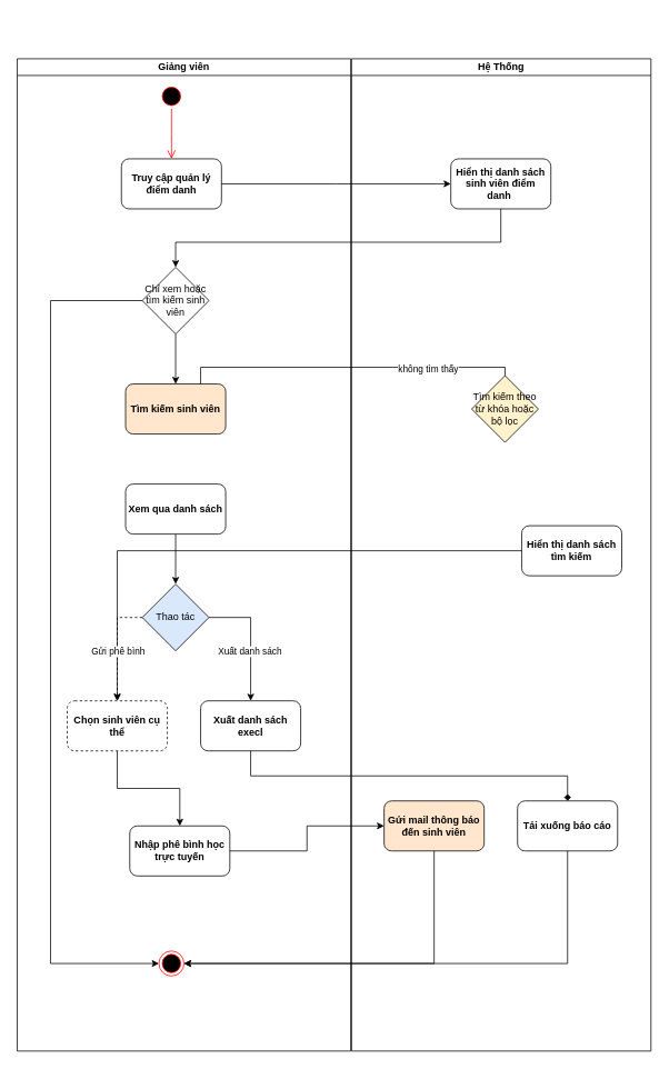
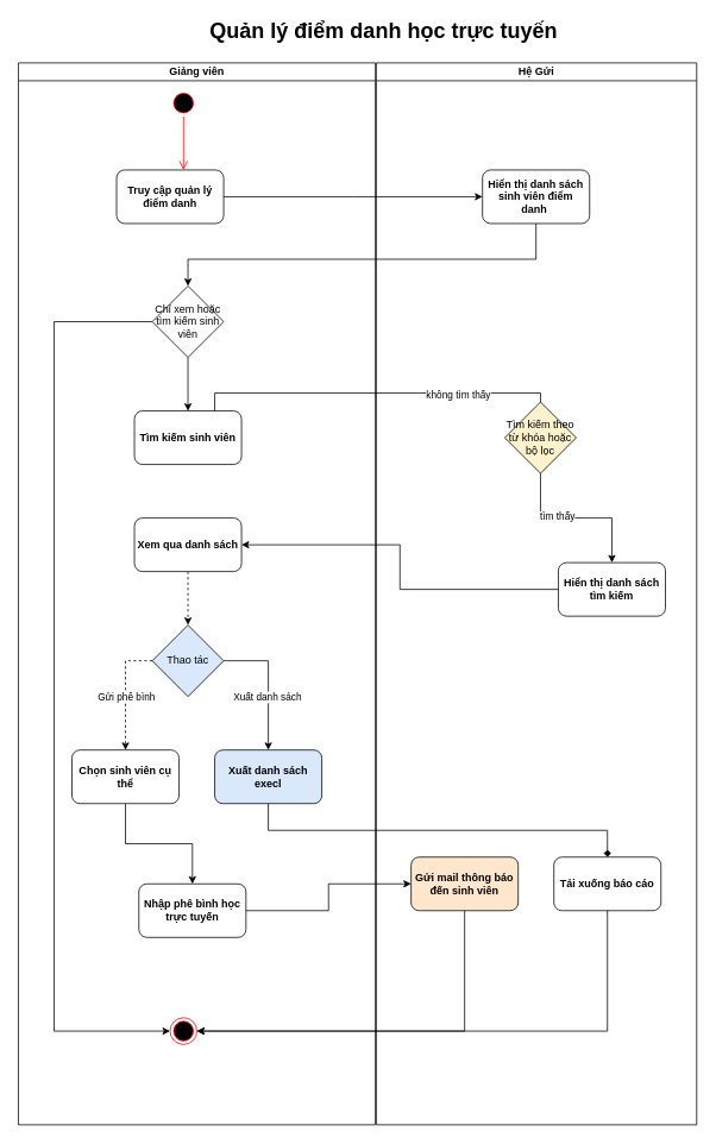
  <mxCell id="0" />
  <mxCell id="1" parent="0" />
+ <mxCell id="2" value="&lt;span style=&quot;font-size: 24px;&quot;&gt;Quản lý điểm danh học trực tuyến&lt;/span&gt;" style="text;html=1;align=center;verticalAlign=middle;whiteSpace=wrap;rounded=0;fontStyle=1" vertex="1" parent="1"><mxGeometry x="159" y="20" width="541" height="30" as="geometry" /></mxCell>
  <mxCell id="3" value="Giảng viên" style="swimlane;startSize=20;whiteSpace=wrap;html=1;fontStyle=1" vertex="1" parent="1"><mxGeometry x="20" y="70" width="400" height="1190" as="geometry" /></mxCell>
  <mxCell id="4" value="" style="ellipse;html=1;shape=startState;fillColor=#000000;strokeColor=#ff0000;fontStyle=1" vertex="1" parent="3"><mxGeometry x="170" y="30" width="30" height="30" as="geometry" /></mxCell>
  <mxCell id="5" value="" style="edgeStyle=orthogonalEdgeStyle;html=1;verticalAlign=bottom;endArrow=open;endSize=8;strokeColor=#ff0000;rounded=0;fontStyle=1" edge="1" parent="3" source="4"><mxGeometry relative="1" as="geometry"><mxPoint x="185" y="120" as="targetPoint" /></mxGeometry></mxCell>
- <mxCell id="6" value="Truy cập quản lý điểm danh" style="rounded=1;whiteSpace=wrap;html=1;fontStyle=1" vertex="1" parent="3"><mxGeometry x="125" y="120" width="120" height="60" as="geometry" /></mxCell>
+ <mxCell id="6" value="Truy cập quản lý điểm danh" style="rounded=1;whiteSpace=wrap;html=1;fontStyle=1" vertex="1" parent="3"><mxGeometry x="110" y="120" width="120" height="60" as="geometry" /></mxCell>
  <mxCell id="7" style="edgeStyle=orthogonalEdgeStyle;rounded=0;orthogonalLoop=1;jettySize=auto;html=1;" edge="1" parent="3" source="8" target="11"><mxGeometry relative="1" as="geometry"><Array as="points"><mxPoint x="40" y="290" /><mxPoint x="40" y="1085" /></Array></mxGeometry></mxCell>
  <mxCell id="8" value="Chỉ xem hoặc tìm kiếm sinh viên" style="rhombus;whiteSpace=wrap;html=1;" vertex="1" parent="3"><mxGeometry x="150" y="250" width="80" height="80" as="geometry" /></mxCell>
  <mxCell id="9" style="edgeStyle=orthogonalEdgeStyle;rounded=0;orthogonalLoop=1;jettySize=auto;html=1;" edge="1" parent="3" source="10" target="13"><mxGeometry relative="1" as="geometry" /></mxCell>
- <mxCell id="10" value="Chọn sinh viên cụ thể" style="rounded=1;whiteSpace=wrap;html=1;fontStyle=1;dashed=1;" vertex="1" parent="3"><mxGeometry x="60" y="770" width="120" height="60" as="geometry" /></mxCell>
+ <mxCell id="10" value="Chọn sinh viên cụ thể" style="rounded=1;whiteSpace=wrap;html=1;fontStyle=1" vertex="1" parent="3"><mxGeometry x="60" y="770" width="120" height="60" as="geometry" /></mxCell>
  <mxCell id="11" value="" style="ellipse;html=1;shape=endState;fillColor=#000000;strokeColor=#ff0000;" vertex="1" parent="3"><mxGeometry x="170" y="1070" width="30" height="30" as="geometry" /></mxCell>
- <mxCell id="12" value="Xuất danh sách execl" style="rounded=1;whiteSpace=wrap;html=1;fontStyle=1" vertex="1" parent="3"><mxGeometry x="220" y="770" width="120" height="60" as="geometry" /></mxCell>
+ <mxCell id="12" value="Xuất danh sách execl" style="rounded=1;whiteSpace=wrap;html=1;fontStyle=1;fillColor=#dae8fc;" vertex="1" parent="3"><mxGeometry x="220" y="770" width="120" height="60" as="geometry" /></mxCell>
  <mxCell id="13" value="Nhập phê bình học trực tuyến" style="rounded=1;whiteSpace=wrap;html=1;fontStyle=1" vertex="1" parent="3"><mxGeometry x="135" y="920" width="120" height="60" as="geometry" /></mxCell>
- <mxCell id="14" value="Hệ Thống" style="swimlane;startSize=20;whiteSpace=wrap;html=1;fontStyle=1" vertex="1" parent="1"><mxGeometry x="421" y="70" width="359" height="1190" as="geometry" /></mxCell>
+ <mxCell id="14" value="Hệ Gửi" style="swimlane;startSize=20;whiteSpace=wrap;html=1;fontStyle=1" vertex="1" parent="1"><mxGeometry x="421" y="70" width="359" height="1190" as="geometry" /></mxCell>
  <mxCell id="15" value="Hiển thị danh sách sinh viên điểm danh&amp;nbsp;" style="rounded=1;whiteSpace=wrap;html=1;fontStyle=1" vertex="1" parent="14"><mxGeometry x="119" y="120" width="120" height="60" as="geometry" /></mxCell>
- <mxCell id="16" value="Tìm kiếm sinh viên" style="rounded=1;whiteSpace=wrap;html=1;fontStyle=1;fillColor=#ffe6cc;" vertex="1" parent="14"><mxGeometry x="-271" y="390" width="120" height="60" as="geometry" /></mxCell>
- <mxCell id="17" style="edgeStyle=orthogonalEdgeStyle;rounded=0;orthogonalLoop=1;jettySize=auto;html=1;" edge="1" parent="14" source="18" target="19"><mxGeometry relative="1" as="geometry" /></mxCell>
+ <mxCell id="16" value="Tìm kiếm sinh viên" style="rounded=1;whiteSpace=wrap;html=1;fontStyle=1" vertex="1" parent="14"><mxGeometry x="-271" y="390" width="120" height="60" as="geometry" /></mxCell>
+ <mxCell id="17" style="edgeStyle=orthogonalEdgeStyle;rounded=0;orthogonalLoop=1;jettySize=auto;html=1;dashed=1;" edge="1" parent="14" source="18" target="19"><mxGeometry relative="1" as="geometry" /></mxCell>
  <mxCell id="18" value="Xem qua danh sách" style="rounded=1;whiteSpace=wrap;html=1;fontStyle=1" vertex="1" parent="14"><mxGeometry x="-271" y="510" width="120" height="60" as="geometry" /></mxCell>
  <mxCell id="19" value="Thao tác" style="rhombus;whiteSpace=wrap;html=1;fillColor=#dae8fc;" vertex="1" parent="14"><mxGeometry x="-251" y="630" width="80" height="80" as="geometry" /></mxCell>
+ <mxCell id="20" style="edgeStyle=orthogonalEdgeStyle;rounded=0;orthogonalLoop=1;jettySize=auto;html=1;" edge="1" parent="14" source="22" target="23"><mxGeometry relative="1" as="geometry" /></mxCell>
+ <mxCell id="21" value="tìm thấy" style="edgeLabel;html=1;align=center;verticalAlign=middle;resizable=0;points=[];" vertex="1" connectable="0" parent="20"><mxGeometry x="-0.24" y="2" relative="1" as="geometry"><mxPoint as="offset" /></mxGeometry></mxCell>
  <mxCell id="22" value="Tìm kiếm theo từ khóa hoặc bộ lọc" style="rhombus;whiteSpace=wrap;html=1;fillColor=#fff2cc;" vertex="1" parent="14"><mxGeometry x="144" y="380" width="80" height="80" as="geometry" /></mxCell>
  <mxCell id="23" value="Hiển thị danh sách tìm kiếm" style="rounded=1;whiteSpace=wrap;html=1;fontStyle=1" vertex="1" parent="14"><mxGeometry x="204" y="560" width="120" height="60" as="geometry" /></mxCell>
  <mxCell id="24" value="Gửi mail thông báo đến sinh viên" style="rounded=1;whiteSpace=wrap;html=1;fontStyle=1;fillColor=#ffe6cc;" vertex="1" parent="14"><mxGeometry x="39" y="890" width="120" height="60" as="geometry" /></mxCell>
  <mxCell id="25" style="edgeStyle=orthogonalEdgeStyle;rounded=0;orthogonalLoop=1;jettySize=auto;html=1;entryX=0.75;entryY=0;entryDx=0;entryDy=0;endArrow=none;" edge="1" parent="14" source="22" target="16"><mxGeometry relative="1" as="geometry"><Array as="points"><mxPoint x="184" y="370" /><mxPoint x="-181" y="370" /></Array></mxGeometry></mxCell>
  <mxCell id="26" value="không tìm thấy" style="edgeLabel;html=1;align=center;verticalAlign=middle;resizable=0;points=[];" vertex="1" connectable="0" parent="25"><mxGeometry x="-0.48" y="1" relative="1" as="geometry"><mxPoint as="offset" /></mxGeometry></mxCell>
- <mxCell id="27" style="edgeStyle=orthogonalEdgeStyle;rounded=0;orthogonalLoop=1;jettySize=auto;html=1;" edge="1" parent="14" source="23" target="10"><mxGeometry relative="1" as="geometry" /></mxCell>
+ <mxCell id="27" style="edgeStyle=orthogonalEdgeStyle;rounded=0;orthogonalLoop=1;jettySize=auto;html=1;entryX=1;entryY=0.5;entryDx=0;entryDy=0;" edge="1" parent="14" source="23" target="18"><mxGeometry relative="1" as="geometry" /></mxCell>
  <mxCell id="28" value="Tải xuống báo cáo" style="rounded=1;whiteSpace=wrap;html=1;fontStyle=1" vertex="1" parent="14"><mxGeometry x="199" y="890" width="120" height="60" as="geometry" /></mxCell>
  <mxCell id="29" style="edgeStyle=orthogonalEdgeStyle;rounded=0;orthogonalLoop=1;jettySize=auto;html=1;fontStyle=1" edge="1" parent="1" source="6"><mxGeometry relative="1" as="geometry"><mxPoint x="540" y="220" as="targetPoint" /></mxGeometry></mxCell>
  <mxCell id="30" style="edgeStyle=orthogonalEdgeStyle;rounded=0;orthogonalLoop=1;jettySize=auto;html=1;entryX=0.5;entryY=0;entryDx=0;entryDy=0;" edge="1" parent="1" source="15" target="8"><mxGeometry relative="1" as="geometry"><Array as="points"><mxPoint x="600" y="290" /><mxPoint x="210" y="290" /><mxPoint x="210" y="320" /></Array></mxGeometry></mxCell>
  <mxCell id="31" style="edgeStyle=orthogonalEdgeStyle;rounded=0;orthogonalLoop=1;jettySize=auto;html=1;" edge="1" parent="1" source="8" target="16"><mxGeometry relative="1" as="geometry" /></mxCell>
  <mxCell id="32" style="edgeStyle=orthogonalEdgeStyle;rounded=0;orthogonalLoop=1;jettySize=auto;html=1;entryX=0.5;entryY=0;entryDx=0;entryDy=0;dashed=1;" edge="1" parent="1" source="19" target="10"><mxGeometry relative="1" as="geometry"><Array as="points"><mxPoint x="140" y="740" /></Array></mxGeometry></mxCell>
  <mxCell id="33" value="Gửi phê bình" style="edgeLabel;html=1;align=center;verticalAlign=middle;resizable=0;points=[];" vertex="1" connectable="0" parent="32"><mxGeometry x="-0.371" y="1" relative="1" as="geometry"><mxPoint x="-1" y="29" as="offset" /></mxGeometry></mxCell>
  <mxCell id="34" style="edgeStyle=orthogonalEdgeStyle;rounded=0;orthogonalLoop=1;jettySize=auto;html=1;" edge="1" parent="1" source="19" target="12"><mxGeometry relative="1" as="geometry"><Array as="points"><mxPoint x="300" y="740" /></Array></mxGeometry></mxCell>
  <mxCell id="35" value="Xuất danh sách" style="edgeLabel;html=1;align=center;verticalAlign=middle;resizable=0;points=[];" vertex="1" connectable="0" parent="34"><mxGeometry x="0.205" y="-2" relative="1" as="geometry"><mxPoint as="offset" /></mxGeometry></mxCell>
  <mxCell id="36" style="edgeStyle=orthogonalEdgeStyle;rounded=0;orthogonalLoop=1;jettySize=auto;html=1;entryX=0;entryY=0.5;entryDx=0;entryDy=0;" edge="1" parent="1" source="13" target="24"><mxGeometry relative="1" as="geometry" /></mxCell>
  <mxCell id="37" style="edgeStyle=orthogonalEdgeStyle;rounded=0;orthogonalLoop=1;jettySize=auto;html=1;endArrow=diamond;" edge="1" parent="1" source="12" target="28"><mxGeometry relative="1" as="geometry"><Array as="points"><mxPoint x="300" y="930" /><mxPoint x="680" y="930" /></Array></mxGeometry></mxCell>
  <mxCell id="38" style="edgeStyle=orthogonalEdgeStyle;rounded=0;orthogonalLoop=1;jettySize=auto;html=1;entryX=1;entryY=0.5;entryDx=0;entryDy=0;" edge="1" parent="1" source="24" target="11"><mxGeometry relative="1" as="geometry"><Array as="points"><mxPoint x="520" y="1155" /></Array></mxGeometry></mxCell>
  <mxCell id="39" style="edgeStyle=orthogonalEdgeStyle;rounded=0;orthogonalLoop=1;jettySize=auto;html=1;entryX=1;entryY=0.5;entryDx=0;entryDy=0;" edge="1" parent="1" source="28" target="11"><mxGeometry relative="1" as="geometry"><Array as="points"><mxPoint x="680" y="1155" /></Array></mxGeometry></mxCell>
